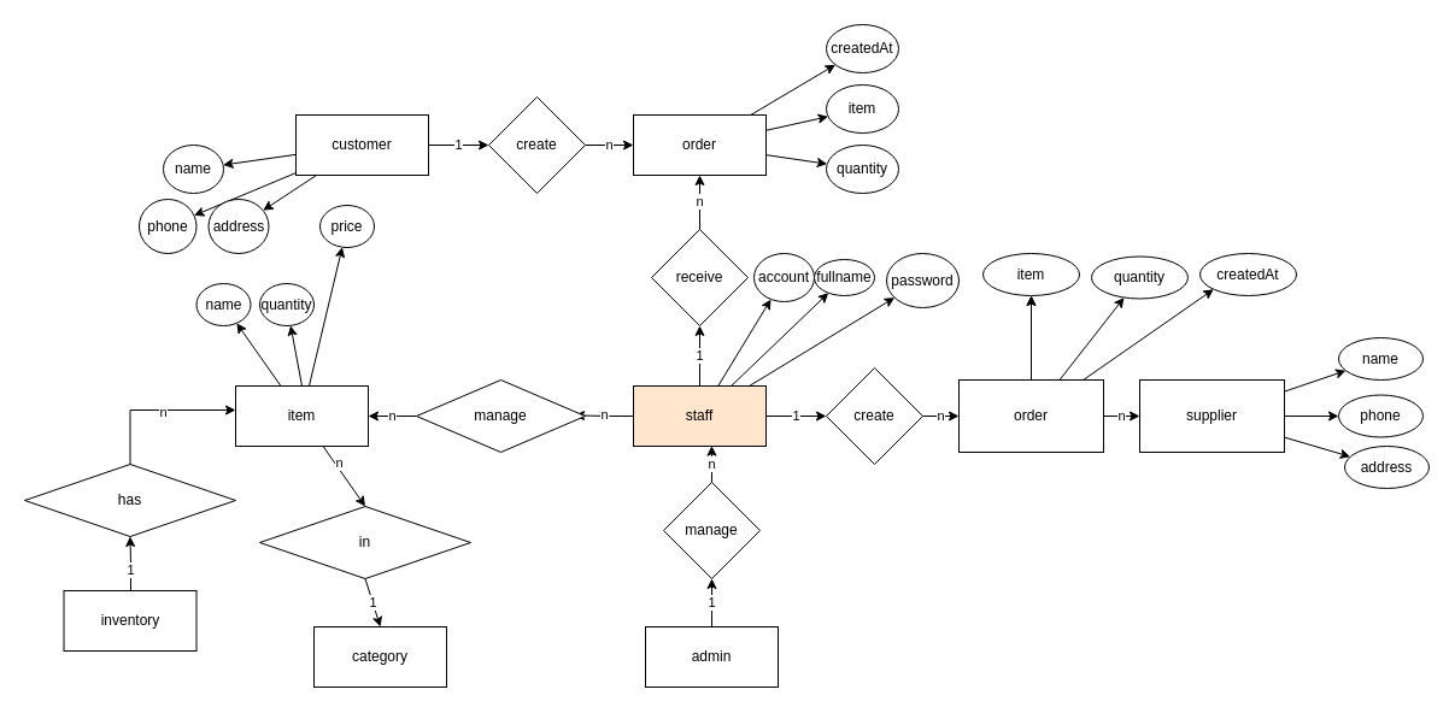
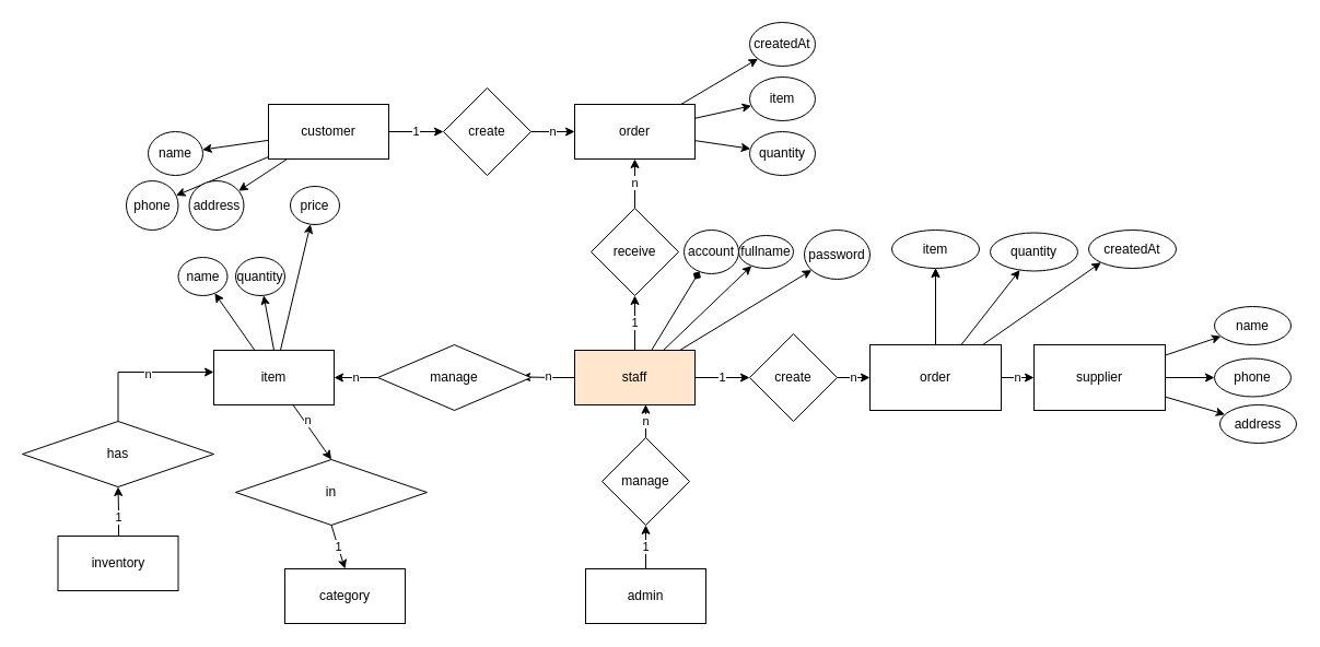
  <mxCell id="0" />
  <mxCell id="1" parent="0" />
  <mxCell id="2" value="" style="rounded=0;orthogonalLoop=1;jettySize=auto;html=1;" parent="1" source="7" target="59" edge="1"><mxGeometry relative="1" as="geometry" /></mxCell>
  <mxCell id="3" style="rounded=0;orthogonalLoop=1;jettySize=auto;html=1;exitX=0.5;exitY=0;exitDx=0;exitDy=0;" parent="1" source="7" target="60" edge="1"><mxGeometry relative="1" as="geometry" /></mxCell>
  <mxCell id="4" style="rounded=0;orthogonalLoop=1;jettySize=auto;html=1;" parent="1" source="7" target="61" edge="1"><mxGeometry relative="1" as="geometry" /></mxCell>
  <mxCell id="5" style="edgeStyle=none;html=1;entryX=0.5;entryY=0;entryDx=0;entryDy=0;" parent="1" source="7" target="70" edge="1"><mxGeometry relative="1" as="geometry" /></mxCell>
  <mxCell id="6" value="n" style="edgeLabel;html=1;align=center;verticalAlign=middle;resizable=0;points=[];" parent="5" vertex="1" connectable="0"><mxGeometry x="-0.424" y="3" relative="1" as="geometry"><mxPoint as="offset" /></mxGeometry></mxCell>
  <mxCell id="7" value="item" style="html=1;whiteSpace=wrap;" parent="1" vertex="1"><mxGeometry x="195" y="320" width="110" height="50" as="geometry" /></mxCell>
  <mxCell id="8" value="n" style="edgeStyle=orthogonalEdgeStyle;rounded=0;orthogonalLoop=1;jettySize=auto;html=1;entryX=0.936;entryY=0.49;entryDx=0;entryDy=0;entryPerimeter=0;" parent="1" source="14" target="18" edge="1"><mxGeometry relative="1" as="geometry" /></mxCell>
  <mxCell id="9" value="1" style="edgeStyle=orthogonalEdgeStyle;rounded=0;orthogonalLoop=1;jettySize=auto;html=1;" parent="1" source="14" target="34" edge="1"><mxGeometry relative="1" as="geometry" /></mxCell>
  <mxCell id="10" value="1" style="edgeStyle=orthogonalEdgeStyle;rounded=0;orthogonalLoop=1;jettySize=auto;html=1;" parent="1" source="14" target="40" edge="1"><mxGeometry relative="1" as="geometry" /></mxCell>
  <mxCell id="11" style="rounded=0;orthogonalLoop=1;jettySize=auto;html=1;" parent="1" source="14" target="56" edge="1"><mxGeometry relative="1" as="geometry"><mxPoint x="645" y="260" as="targetPoint" /></mxGeometry></mxCell>
- <mxCell id="12" style="rounded=0;orthogonalLoop=1;jettySize=auto;html=1;" parent="1" source="14" target="57" edge="1"><mxGeometry relative="1" as="geometry" /></mxCell>
+ <mxCell id="12" style="rounded=0;orthogonalLoop=1;jettySize=auto;html=1;endArrow=diamond;" parent="1" source="14" target="57" edge="1"><mxGeometry relative="1" as="geometry" /></mxCell>
  <mxCell id="13" style="rounded=0;orthogonalLoop=1;jettySize=auto;html=1;" parent="1" source="14" target="58" edge="1"><mxGeometry relative="1" as="geometry" /></mxCell>
  <mxCell id="14" value="staff" style="html=1;whiteSpace=wrap;fillColor=#ffe6cc;" parent="1" vertex="1"><mxGeometry x="525" y="320" width="110" height="50" as="geometry" /></mxCell>
  <mxCell id="15" value="1" style="edgeStyle=orthogonalEdgeStyle;rounded=0;orthogonalLoop=1;jettySize=auto;html=1;exitX=0.614;exitY=0;exitDx=0;exitDy=0;entryX=0.5;entryY=1;entryDx=0;entryDy=0;exitPerimeter=0;" parent="1" source="16" target="21" edge="1"><mxGeometry relative="1" as="geometry"><Array as="points"><mxPoint x="108" y="490" /><mxPoint x="108" y="468" /></Array></mxGeometry></mxCell>
  <mxCell id="16" value="inventory" style="html=1;whiteSpace=wrap;" parent="1" vertex="1"><mxGeometry x="52.5" y="490" width="110" height="50" as="geometry" /></mxCell>
  <mxCell id="17" value="n" style="edgeStyle=orthogonalEdgeStyle;rounded=0;orthogonalLoop=1;jettySize=auto;html=1;" parent="1" source="18" target="7" edge="1"><mxGeometry relative="1" as="geometry" /></mxCell>
  <mxCell id="18" value="manage" style="shape=rhombus;perimeter=rhombusPerimeter;whiteSpace=wrap;html=1;align=center;" parent="1" vertex="1"><mxGeometry x="345" y="315" width="140" height="60" as="geometry" /></mxCell>
  <mxCell id="19" style="edgeStyle=orthogonalEdgeStyle;rounded=0;orthogonalLoop=1;jettySize=auto;html=1;" parent="1" source="21" target="7" edge="1"><mxGeometry relative="1" as="geometry"><mxPoint x="25" y="340" as="targetPoint" /><Array as="points"><mxPoint x="108" y="340" /></Array></mxGeometry></mxCell>
  <mxCell id="20" value="n" style="edgeLabel;html=1;align=center;verticalAlign=middle;resizable=0;points=[];" parent="19" vertex="1" connectable="0"><mxGeometry x="0.08" y="-1" relative="1" as="geometry"><mxPoint as="offset" /></mxGeometry></mxCell>
  <mxCell id="21" value="has" style="shape=rhombus;perimeter=rhombusPerimeter;whiteSpace=wrap;html=1;align=center;" parent="1" vertex="1"><mxGeometry x="20" y="385" width="175" height="60" as="geometry" /></mxCell>
  <mxCell id="22" value="1" style="edgeStyle=orthogonalEdgeStyle;rounded=0;orthogonalLoop=1;jettySize=auto;html=1;" parent="1" source="26" target="32" edge="1"><mxGeometry relative="1" as="geometry" /></mxCell>
  <mxCell id="23" value="" style="rounded=0;orthogonalLoop=1;jettySize=auto;html=1;" parent="1" source="26" target="51" edge="1"><mxGeometry relative="1" as="geometry" /></mxCell>
  <mxCell id="24" value="" style="rounded=0;orthogonalLoop=1;jettySize=auto;html=1;" parent="1" source="26" target="52" edge="1"><mxGeometry relative="1" as="geometry" /></mxCell>
  <mxCell id="25" value="" style="rounded=0;orthogonalLoop=1;jettySize=auto;html=1;" parent="1" source="26" target="53" edge="1"><mxGeometry relative="1" as="geometry" /></mxCell>
  <mxCell id="26" value="customer" style="html=1;whiteSpace=wrap;" parent="1" vertex="1"><mxGeometry x="245" y="95" width="110" height="50" as="geometry" /></mxCell>
  <mxCell id="27" value="" style="rounded=0;orthogonalLoop=1;jettySize=auto;html=1;" parent="1" source="30" target="54" edge="1"><mxGeometry relative="1" as="geometry" /></mxCell>
  <mxCell id="28" value="" style="rounded=0;orthogonalLoop=1;jettySize=auto;html=1;" parent="1" source="30" target="55" edge="1"><mxGeometry relative="1" as="geometry" /></mxCell>
  <mxCell id="29" style="edgeStyle=none;html=1;" parent="1" source="30" target="68" edge="1"><mxGeometry relative="1" as="geometry" /></mxCell>
  <mxCell id="30" value="order" style="html=1;whiteSpace=wrap;" parent="1" vertex="1"><mxGeometry x="525" y="95" width="110" height="50" as="geometry" /></mxCell>
  <mxCell id="31" value="n" style="edgeStyle=orthogonalEdgeStyle;rounded=0;orthogonalLoop=1;jettySize=auto;html=1;entryX=0;entryY=0.5;entryDx=0;entryDy=0;" parent="1" source="32" target="30" edge="1"><mxGeometry relative="1" as="geometry" /></mxCell>
  <mxCell id="32" value="create" style="rhombus;whiteSpace=wrap;html=1;" parent="1" vertex="1"><mxGeometry x="405" y="80" width="80" height="80" as="geometry" /></mxCell>
  <mxCell id="33" value="n" style="edgeStyle=orthogonalEdgeStyle;rounded=0;orthogonalLoop=1;jettySize=auto;html=1;entryX=0.5;entryY=1;entryDx=0;entryDy=0;" parent="1" source="34" target="30" edge="1"><mxGeometry relative="1" as="geometry" /></mxCell>
  <mxCell id="34" value="receive" style="rhombus;whiteSpace=wrap;html=1;" parent="1" vertex="1"><mxGeometry x="540" y="190" width="80" height="80" as="geometry" /></mxCell>
  <mxCell id="35" value="1" style="edgeStyle=orthogonalEdgeStyle;rounded=0;orthogonalLoop=1;jettySize=auto;html=1;" parent="1" source="36" target="38" edge="1"><mxGeometry relative="1" as="geometry" /></mxCell>
  <mxCell id="36" value="admin" style="html=1;whiteSpace=wrap;" parent="1" vertex="1"><mxGeometry x="535" y="520" width="110" height="50" as="geometry" /></mxCell>
  <mxCell id="37" value="n" style="edgeStyle=orthogonalEdgeStyle;rounded=0;orthogonalLoop=1;jettySize=auto;html=1;entryX=0.59;entryY=0.993;entryDx=0;entryDy=0;entryPerimeter=0;" parent="1" source="38" target="14" edge="1"><mxGeometry relative="1" as="geometry" /></mxCell>
  <mxCell id="38" value="manage" style="rhombus;whiteSpace=wrap;html=1;" parent="1" vertex="1"><mxGeometry x="550" y="400" width="80" height="80" as="geometry" /></mxCell>
  <mxCell id="39" value="n" style="edgeStyle=orthogonalEdgeStyle;rounded=0;orthogonalLoop=1;jettySize=auto;html=1;" parent="1" source="40" target="46" edge="1"><mxGeometry relative="1" as="geometry" /></mxCell>
  <mxCell id="40" value="create" style="rhombus;whiteSpace=wrap;html=1;" parent="1" vertex="1"><mxGeometry x="685" y="305" width="80" height="80" as="geometry" /></mxCell>
  <mxCell id="41" value="n" style="edgeStyle=orthogonalEdgeStyle;rounded=0;orthogonalLoop=1;jettySize=auto;html=1;" parent="1" source="46" target="50" edge="1"><mxGeometry relative="1" as="geometry" /></mxCell>
  <mxCell id="42" value="" style="edgeStyle=none;html=1;" parent="1" source="46" target="62" edge="1"><mxGeometry relative="1" as="geometry" /></mxCell>
  <mxCell id="43" value="" style="edgeStyle=none;html=1;" parent="1" source="46" target="62" edge="1"><mxGeometry relative="1" as="geometry" /></mxCell>
  <mxCell id="44" style="edgeStyle=none;html=1;" parent="1" source="46" target="63" edge="1"><mxGeometry relative="1" as="geometry" /></mxCell>
  <mxCell id="45" style="edgeStyle=none;html=1;entryX=0;entryY=1;entryDx=0;entryDy=0;" parent="1" source="46" target="64" edge="1"><mxGeometry relative="1" as="geometry" /></mxCell>
  <mxCell id="46" value="order" style="whiteSpace=wrap;html=1;" parent="1" vertex="1"><mxGeometry x="795" y="315" width="120" height="60" as="geometry" /></mxCell>
  <mxCell id="47" value="" style="edgeStyle=none;html=1;" parent="1" source="50" target="65" edge="1"><mxGeometry relative="1" as="geometry" /></mxCell>
  <mxCell id="48" style="edgeStyle=none;html=1;" parent="1" source="50" target="66" edge="1"><mxGeometry relative="1" as="geometry" /></mxCell>
  <mxCell id="49" style="edgeStyle=none;html=1;" parent="1" source="50" target="67" edge="1"><mxGeometry relative="1" as="geometry" /></mxCell>
  <mxCell id="50" value="supplier" style="whiteSpace=wrap;html=1;" parent="1" vertex="1"><mxGeometry x="945" y="315" width="120" height="60" as="geometry" /></mxCell>
  <mxCell id="51" value="name" style="ellipse;whiteSpace=wrap;html=1;" parent="1" vertex="1"><mxGeometry x="135" y="120" width="50" height="40" as="geometry" /></mxCell>
  <mxCell id="52" value="phone" style="ellipse;whiteSpace=wrap;html=1;" parent="1" vertex="1"><mxGeometry x="115" y="165" width="47.5" height="45" as="geometry" /></mxCell>
  <mxCell id="53" value="address" style="ellipse;whiteSpace=wrap;html=1;" parent="1" vertex="1"><mxGeometry x="172.5" y="165" width="50" height="45" as="geometry" /></mxCell>
  <mxCell id="54" value="item" style="ellipse;whiteSpace=wrap;html=1;" parent="1" vertex="1"><mxGeometry x="685" y="70" width="60" height="40" as="geometry" /></mxCell>
  <mxCell id="55" value="quantity" style="ellipse;whiteSpace=wrap;html=1;" parent="1" vertex="1"><mxGeometry x="685" y="120" width="60" height="40" as="geometry" /></mxCell>
  <mxCell id="56" value="fullname" style="ellipse;whiteSpace=wrap;html=1;" parent="1" vertex="1"><mxGeometry x="675" y="215" width="50" height="30" as="geometry" /></mxCell>
  <mxCell id="57" value="account" style="ellipse;whiteSpace=wrap;html=1;" parent="1" vertex="1"><mxGeometry x="625" y="210" width="50" height="40" as="geometry" /></mxCell>
  <mxCell id="58" value="password" style="ellipse;whiteSpace=wrap;html=1;" parent="1" vertex="1"><mxGeometry x="735" y="210" width="60" height="45" as="geometry" /></mxCell>
  <mxCell id="59" value="name" style="ellipse;whiteSpace=wrap;html=1;" parent="1" vertex="1"><mxGeometry x="162.5" y="235" width="45" height="35" as="geometry" /></mxCell>
  <mxCell id="60" value="quantity" style="ellipse;whiteSpace=wrap;html=1;" parent="1" vertex="1"><mxGeometry x="215" y="235" width="45" height="35" as="geometry" /></mxCell>
  <mxCell id="61" value="price" style="ellipse;whiteSpace=wrap;html=1;" parent="1" vertex="1"><mxGeometry x="265" y="170" width="45" height="35" as="geometry" /></mxCell>
  <mxCell id="62" value="item" style="ellipse;whiteSpace=wrap;html=1;" parent="1" vertex="1"><mxGeometry x="815" y="210" width="80" height="35" as="geometry" /></mxCell>
  <mxCell id="63" value="quantity" style="ellipse;whiteSpace=wrap;html=1;" parent="1" vertex="1"><mxGeometry x="905" y="212.5" width="80" height="35" as="geometry" /></mxCell>
  <mxCell id="64" value="createdAt" style="ellipse;whiteSpace=wrap;html=1;" parent="1" vertex="1"><mxGeometry x="995" y="210" width="80" height="35" as="geometry" /></mxCell>
  <mxCell id="65" value="name" style="ellipse;whiteSpace=wrap;html=1;" parent="1" vertex="1"><mxGeometry x="1110" y="280" width="70" height="35" as="geometry" /></mxCell>
  <mxCell id="66" value="phone" style="ellipse;whiteSpace=wrap;html=1;" parent="1" vertex="1"><mxGeometry x="1110" y="327.5" width="70" height="35" as="geometry" /></mxCell>
  <mxCell id="67" value="address" style="ellipse;whiteSpace=wrap;html=1;" parent="1" vertex="1"><mxGeometry x="1115" y="370" width="70" height="35" as="geometry" /></mxCell>
  <mxCell id="68" value="createdAt" style="ellipse;whiteSpace=wrap;html=1;" parent="1" vertex="1"><mxGeometry x="685" y="20" width="60" height="40" as="geometry" /></mxCell>
  <mxCell id="69" value="1" style="edgeStyle=none;html=1;exitX=0.5;exitY=1;exitDx=0;exitDy=0;entryX=0.5;entryY=0;entryDx=0;entryDy=0;" parent="1" source="70" target="71" edge="1"><mxGeometry relative="1" as="geometry" /></mxCell>
  <mxCell id="70" value="in" style="shape=rhombus;perimeter=rhombusPerimeter;whiteSpace=wrap;html=1;align=center;" parent="1" vertex="1"><mxGeometry x="215" y="420" width="175" height="60" as="geometry" /></mxCell>
  <mxCell id="71" value="category" style="html=1;whiteSpace=wrap;" parent="1" vertex="1"><mxGeometry x="260" y="520" width="110" height="50" as="geometry" /></mxCell>
